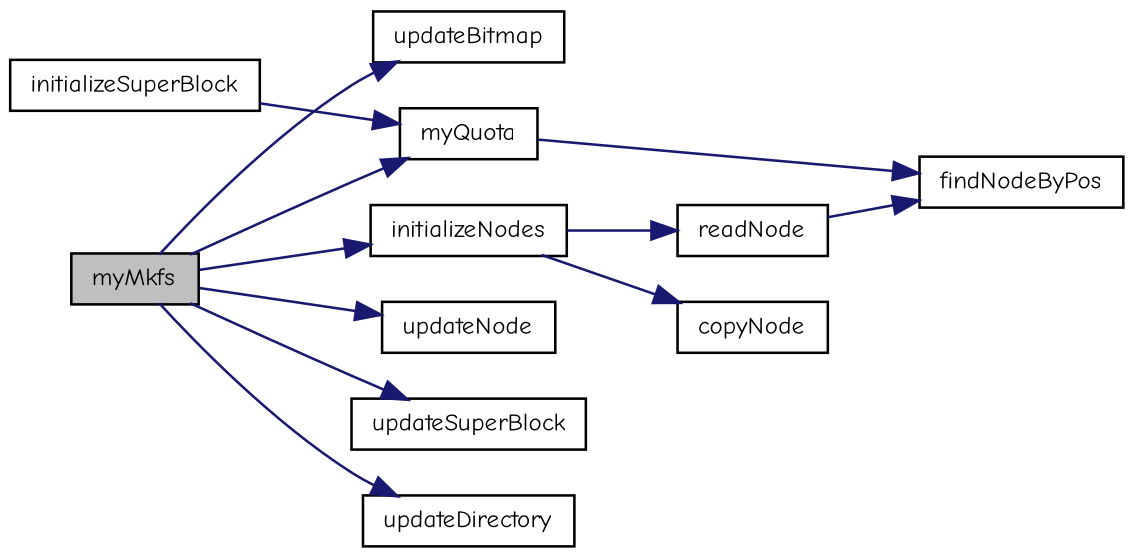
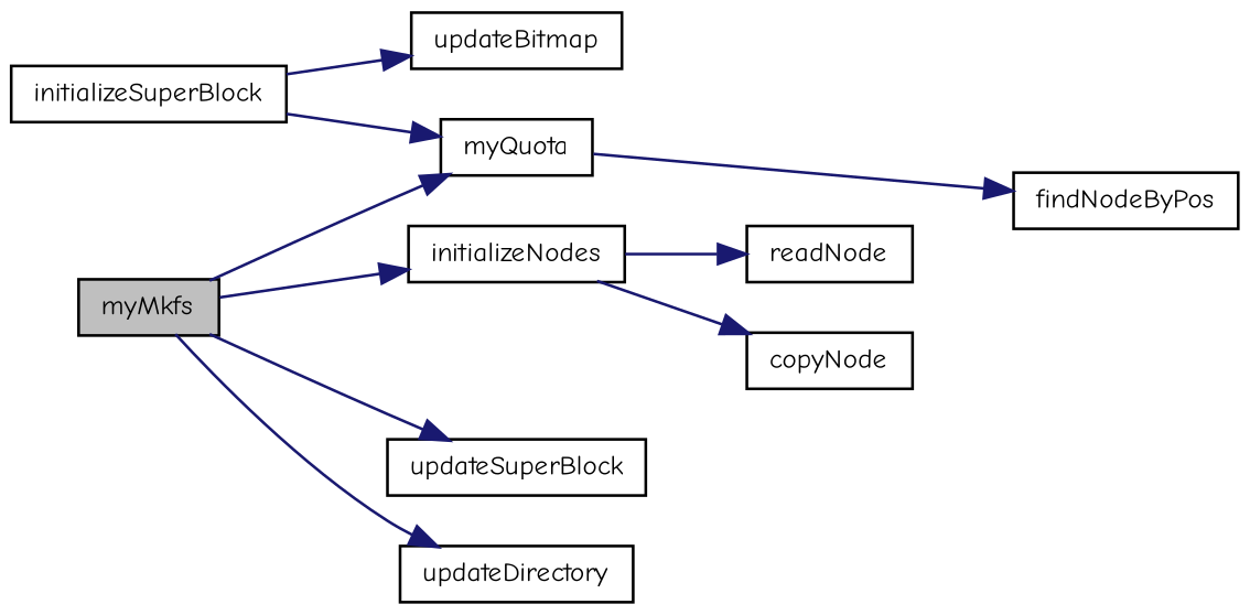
  digraph {
    fontname="Comic Neue"
    rankdir=LR
    node [color=black fillcolor=white fontname="Comic Neue" fontsize=10 shape=record style=filled]
    edge [color=midnightblue fontname="Comic Neue" fontsize=10 labelfontname=Helvetica labelfontsize=10 style=solid]
    n1 [fillcolor=grey75 fontcolor=black height=0.2 label=myMkfs width=0.4]
    n2 [height=0.2 label=initializeNodes width=0.4]
    n3 [height=0.2 label=myQuota width=0.4]
    n4 [height=0.2 label=updateBitmap width=0.4]
    n5 [height=0.2 label=updateDirectory width=0.4]
-   n6 [height=0.2 label=updateNode width=0.4]
    n7 [height=0.2 label=updateSuperBlock width=0.4]
    n8 [height=0.2 label=copyNode width=0.4]
    n9 [height=0.2 label=readNode width=0.4]
    n10 [height=0.2 label=initializeSuperBlock width=0.4]
    n11 [height=0.2 label=findNodeByPos width=0.4]
    n1 -> n2
    n1 -> n3
-   n1 -> n4
+   n10 -> n4
    n1 -> n5
-   n1 -> n6
    n1 -> n7
    n2 -> n8
    n2 -> n9
    n3 -> n11
-   n9 -> n11
    n10 -> n3
  }
